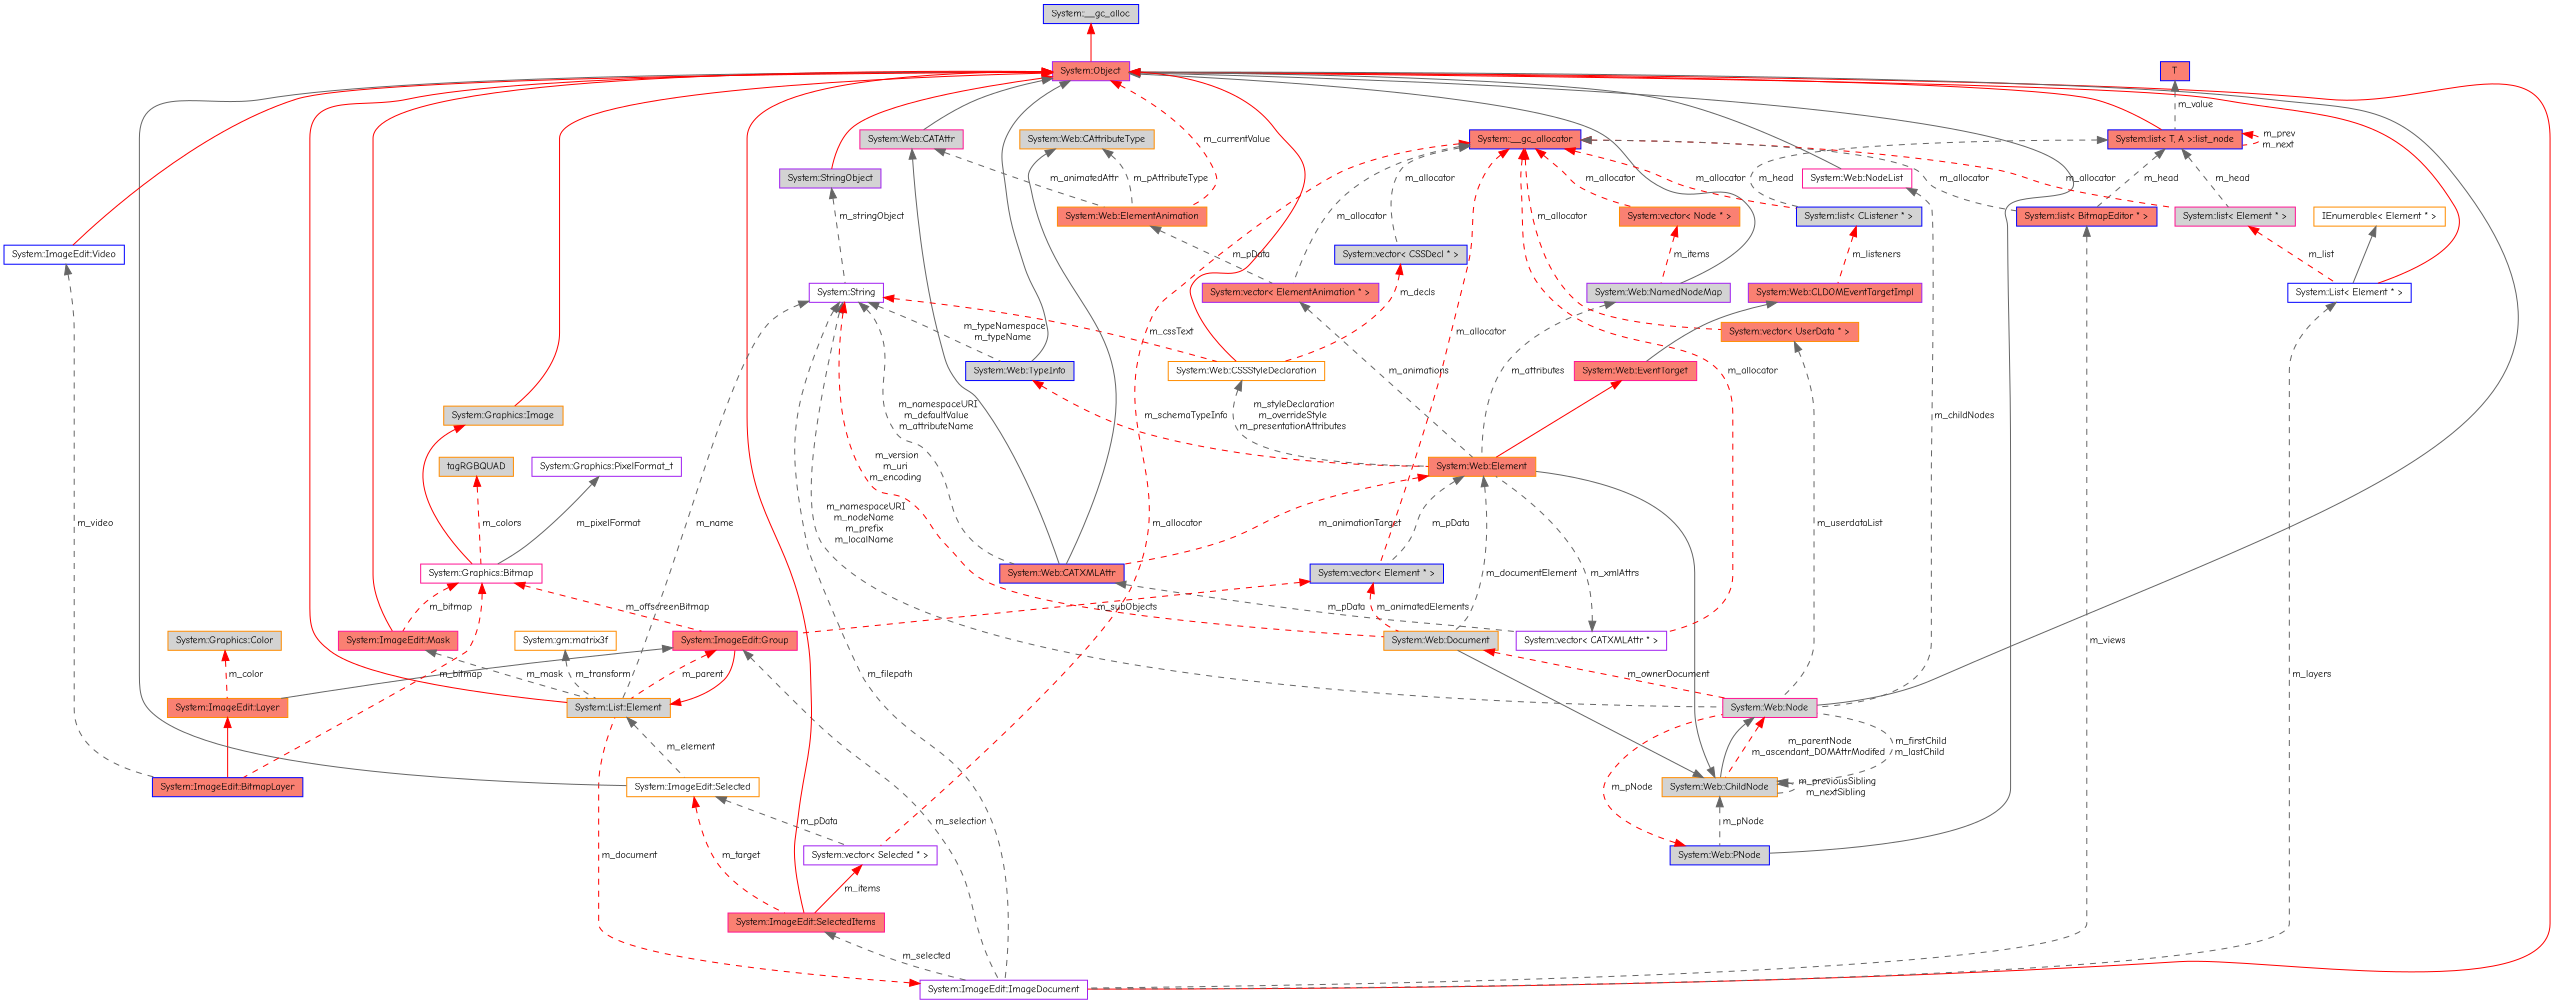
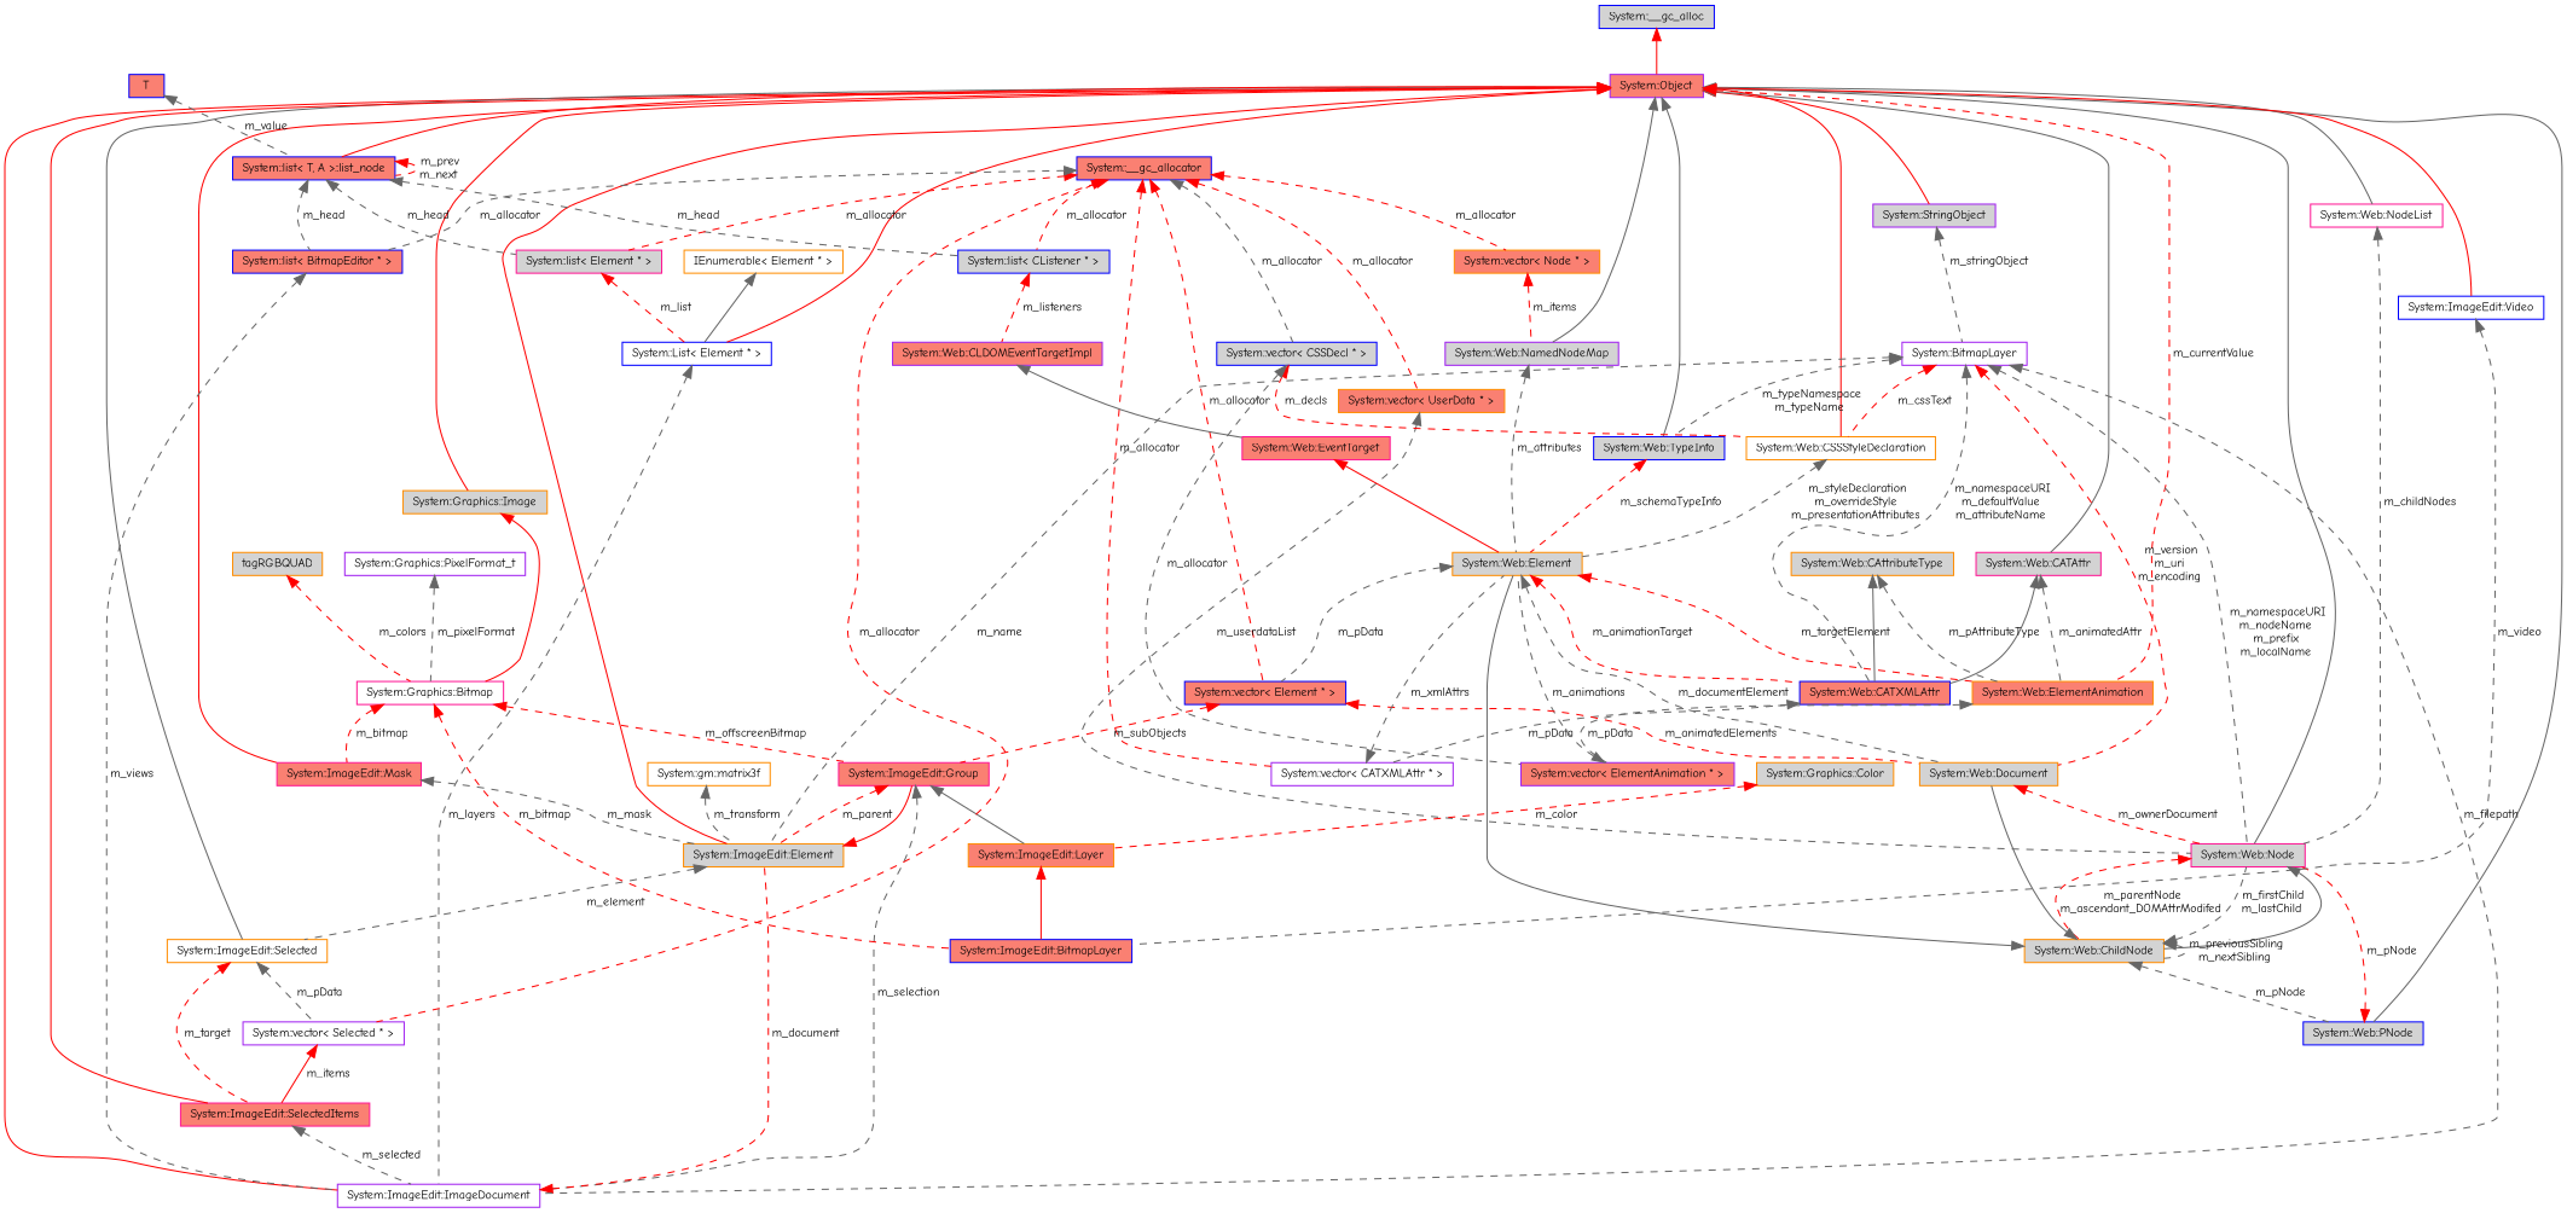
  digraph {
    fontname="Comic Neue"
    node [color=darkorange fillcolor=salmon fontname="Comic Neue" fontsize=10 shape=record style=filled]
    edge [color=gray40 dir=back fontname="Comic Neue" fontsize=10 labelfontname=Helvetica labelfontsize=10 style=dashed]
    n1 [color=blue fontcolor=black height=0.2 label="System::ImageEdit::BitmapLayer" width=0.4]
    n2 [height=0.2 label="System::ImageEdit::Layer" width=0.4]
    n3 [color=deeppink height=0.2 label="System::ImageEdit::Group" width=0.4]
-   n4 [fillcolor=lightgrey height=0.2 label="System::List::Element" width=0.4]
+   n4 [fillcolor=lightgrey height=0.2 label="System::ImageEdit::Element" width=0.4]
    n5 [color=purple fillcolor=white height=0.2 label="System::ImageEdit::ImageDocument" width=0.4]
    n6 [fillcolor=white height=0.2 label="System::ImageEdit::Selected" width=0.4]
    n7 [color=deeppink height=0.2 label="System::ImageEdit::SelectedItems" width=0.4]
    n8 [color=purple fillcolor=white height=0.2 label="System::vector\< Selected * \>" width=0.4]
    n9 [color=purple height=0.2 label="System::Object" width=0.4]
    n10 [color=blue fillcolor=white height=0.2 label="System::List\< Element * \>" width=0.4]
    n11 [color=blue height=0.2 label="System::list\< T, A \>::list_node" width=0.4]
    n12 [color=purple fillcolor=lightgrey height=0.2 label="System::StringObject" width=0.4]
    n13 [color=deeppink height=0.2 label="System::ImageEdit::Mask" width=0.4]
    n14 [fillcolor=lightgrey height=0.2 label="System::Graphics::Image" width=0.4]
    n15 [color=deeppink fillcolor=lightgrey height=0.2 label="System::Web::Node" width=0.4]
    n16 [color=deeppink fillcolor=white height=0.2 label="System::Web::NodeList" width=0.4]
    n17 [color=blue fillcolor=lightgrey height=0.2 label="System::Web::PNode" width=0.4]
    n18 [color=deeppink fillcolor=lightgrey height=0.2 label="System::Web::CATAttr" width=0.4]
    n19 [color=purple fillcolor=lightgrey height=0.2 label="System::Web::NamedNodeMap" width=0.4]
    n20 [color=blue fillcolor=lightgrey height=0.2 label="System::Web::TypeInfo" width=0.4]
    n21 [fillcolor=white height=0.2 label="System::Web::CSSStyleDeclaration" width=0.4]
    n22 [height=0.2 label="System::Web::ElementAnimation" width=0.4]
    n23 [color=blue fillcolor=white height=0.2 label="System::ImageEdit::Video" width=0.4]
    n24 [color=deeppink fillcolor=lightgrey height=0.2 label="System::list\< Element * \>" width=0.4]
    n25 [color=blue height=0.2 label="System::list\< BitmapEditor * \>" width=0.4]
    n26 [color=blue fillcolor=lightgrey height=0.2 label="System::list\< CListener * \>" width=0.4]
-   n27 [color=purple fillcolor=white height=0.2 label="System::String" width=0.4]
+   n27 [color=purple fillcolor=white height=0.2 label="System::BitmapLayer" width=0.4]
    n28 [color=deeppink fillcolor=white height=0.2 label="System::Graphics::Bitmap" width=0.4]
    n29 [fillcolor=lightgrey height=0.2 label="System::Web::ChildNode" width=0.4]
    n30 [color=blue height=0.2 label="System::Web::CATXMLAttr" width=0.4]
-   n31 [height=0.2 label="System::Web::Element" width=0.4]
+   n31 [fillcolor=lightgrey height=0.2 label="System::Web::Element" width=0.4]
    n32 [color=purple height=0.2 label="System::vector\< ElementAnimation * \>" width=0.4]
    n33 [color=blue fillcolor=lightgrey height=0.2 label="System::__gc_alloc" width=0.4]
    n34 [color=blue height=0.2 label="System::__gc_allocator" width=0.4]
-   n35 [color=blue fillcolor=lightgrey height=0.2 label="System::vector\< Element * \>" width=0.4]
+   n35 [color=blue height=0.2 label="System::vector\< Element * \>" width=0.4]
    n36 [height=0.2 label="System::vector\< UserData * \>" width=0.4]
    n37 [color=purple fillcolor=white height=0.2 label="System::vector\< CATXMLAttr * \>" width=0.4]
    n38 [height=0.2 label="System::vector\< Node * \>" width=0.4]
    n39 [color=blue fillcolor=lightgrey height=0.2 label="System::vector\< CSSDecl * \>" width=0.4]
    n40 [fillcolor=lightgrey height=0.2 label="System::Web::Document" width=0.4]
    n41 [color=purple height=0.2 label="System::Web::CLDOMEventTargetImpl" width=0.4]
    n42 [fillcolor=white height=0.2 label="IEnumerable\< Element * \>" width=0.4]
    n43 [color=blue height=0.2 label=T width=0.4]
    n44 [color=purple fillcolor=white height=0.2 label="System::Graphics::PixelFormat_t" width=0.4]
    n45 [fillcolor=lightgrey height=0.2 label=tagRGBQUAD width=0.4]
    n46 [fillcolor=white height=0.2 label="System::gm::matrix3f" width=0.4]
    n47 [color=deeppink height=0.2 label="System::Web::EventTarget" width=0.4]
    n48 [fillcolor=lightgrey height=0.2 label="System::Web::CAttributeType" width=0.4]
    n49 [fillcolor=lightgrey height=0.2 label="System::Graphics::Color" width=0.4]
    n2 -> n1 [color=red style=solid]
    n3 -> n2 [style=solid]
    n3 -> n4 [color=red label=" m_parent"]
    n3 -> n5 [label=" m_selection"]
    n4 -> n3 [color=red style=solid]
    n4 -> n6 [label=" m_element"]
    n5 -> n4 [color=red label=" m_document"]
    n6 -> n7 [color=red label=" m_target"]
    n6 -> n8 [label=" m_pData"]
    n7 -> n5 [label=" m_selected"]
    n8 -> n7 [color=red label=" m_items" style=solid]
    n9 -> n4 [color=red style=solid]
    n9 -> n5 [color=red style=solid]
    n9 -> n6 [style=solid]
    n9 -> n7 [color=red style=solid]
    n9 -> n10 [color=red style=solid]
    n9 -> n11 [color=red style=solid]
    n9 -> n12 [color=red style=solid]
    n9 -> n13 [color=red style=solid]
    n9 -> n14 [color=red style=solid]
    n9 -> n15 [style=solid]
    n9 -> n16 [style=solid]
    n9 -> n17 [style=solid]
    n9 -> n18 [style=solid]
    n9 -> n19 [style=solid]
    n9 -> n20 [style=solid]
    n9 -> n21 [color=red style=solid]
    n9 -> n22 [color=red label=" m_currentValue"]
    n9 -> n23 [color=red style=solid]
    n10 -> n5 [label=" m_layers"]
    n11 -> n11 [color=red label=" m_prev\nm_next"]
    n11 -> n24 [label=" m_head"]
    n11 -> n25 [label=" m_head"]
    n11 -> n26 [label=" m_head"]
    n12 -> n27 [label=" m_stringObject"]
    n13 -> n4 [label=" m_mask"]
    n14 -> n28 [color=red style=solid]
    n15 -> n29 [style=solid]
    n15 -> n29 [color=red label=" m_parentNode\nm_ascendant_DOMAttrModifed"]
    n16 -> n15 [label=" m_childNodes"]
    n17 -> n15 [color=red label=" m_pNode"]
    n18 -> n22 [label=" m_animatedAttr"]
    n18 -> n30 [style=solid]
    n19 -> n31 [label=" m_attributes"]
    n20 -> n31 [color=red label=" m_schemaTypeInfo"]
    n21 -> n31 [label=" m_styleDeclaration\nm_overrideStyle\nm_presentationAttributes"]
    n22 -> n32 [label=" m_pData"]
    n23 -> n1 [label=" m_video"]
    n24 -> n10 [color=red label=" m_list"]
    n25 -> n5 [label=" m_views"]
    n26 -> n41 [color=red label=" m_listeners"]
    n27 -> n4 [label=" m_name"]
    n27 -> n5 [label=" m_filepath"]
    n27 -> n15 [label=" m_namespaceURI\nm_nodeName\nm_prefix\nm_localName"]
    n27 -> n20 [label=" m_typeNamespace\nm_typeName"]
    n27 -> n21 [color=red label=" m_cssText"]
    n27 -> n30 [label=" m_namespaceURI\nm_defaultValue\nm_attributeName"]
    n27 -> n40 [color=red label=" m_version\nm_uri\nm_encoding"]
    n28 -> n1 [color=red label=" m_bitmap"]
    n28 -> n3 [color=red label=" m_offscreenBitmap"]
    n28 -> n13 [color=red label=" m_bitmap"]
    n29 -> n15 [label=" m_firstChild\nm_lastChild"]
    n29 -> n17 [label=" m_pNode"]
    n29 -> n29 [label=" m_previousSibling\nm_nextSibling"]
    n29 -> n31 [style=solid]
    n29 -> n40 [style=solid]
    n30 -> n37 [label=" m_pData"]
+   n31 -> n22 [color=red label=" m_targetElement"]
    n31 -> n30 [color=red label=" m_animationTarget"]
    n31 -> n35 [label=" m_pData"]
    n31 -> n40 [label=" m_documentElement"]
    n32 -> n31 [label=" m_animations"]
    n33 -> n9 [color=red style=solid]
    n34 -> n8 [color=red label=" m_allocator"]
    n34 -> n24 [color=red label=" m_allocator"]
    n34 -> n25 [label=" m_allocator"]
    n34 -> n26 [color=red label=" m_allocator"]
-   n34 -> n32 [label=" m_allocator"]
+   n39 -> n32 [label=" m_allocator"]
    n34 -> n35 [color=red label=" m_allocator"]
    n34 -> n36 [color=red label=" m_allocator"]
    n34 -> n37 [color=red label=" m_allocator"]
    n34 -> n38 [color=red label=" m_allocator"]
    n34 -> n39 [label=" m_allocator"]
    n35 -> n3 [color=red label=" m_subObjects"]
    n35 -> n40 [color=red label=" m_animatedElements"]
    n36 -> n15 [label=" m_userdataList"]
    n37 -> n31 [label=" m_xmlAttrs"]
    n38 -> n19 [color=red label=" m_items"]
    n39 -> n21 [color=red label=" m_decls"]
    n40 -> n15 [color=red label=" m_ownerDocument"]
    n41 -> n47 [style=solid]
    n42 -> n10 [style=solid]
    n43 -> n11 [label=" m_value"]
-   n44 -> n28 [label=" m_pixelFormat" style=solid]
+   n44 -> n28 [label=" m_pixelFormat"]
    n45 -> n28 [color=red label=" m_colors"]
    n46 -> n4 [label=" m_transform"]
    n47 -> n31 [color=red style=solid]
    n48 -> n22 [label=" m_pAttributeType"]
    n48 -> n30 [style=solid]
    n49 -> n2 [color=red label=" m_color"]
  }
